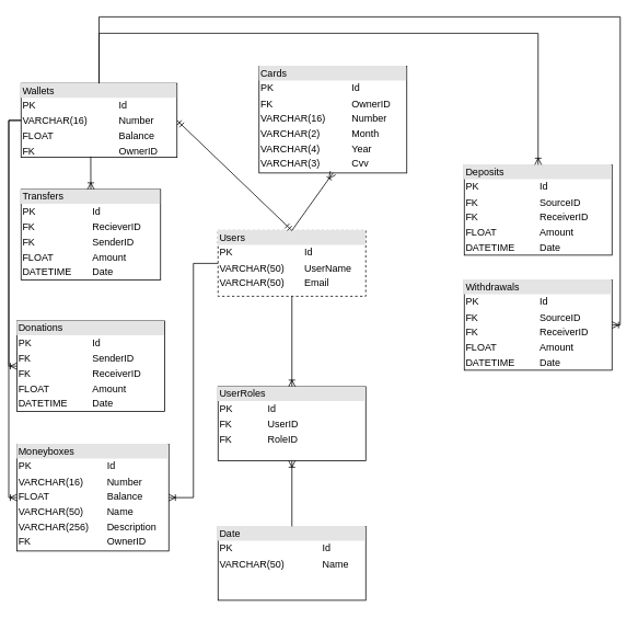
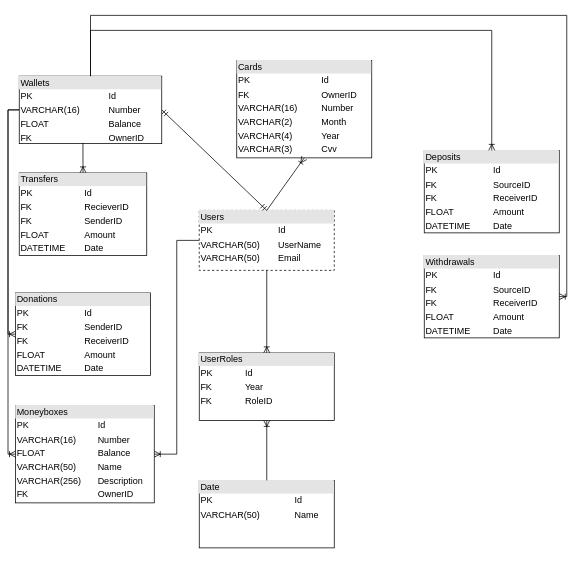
  <mxCell id="0" />
  <mxCell id="1" parent="0" />
  <mxCell id="2" value="&lt;div style=&quot;box-sizing: border-box ; width: 100% ; background: #e4e4e4 ; padding: 2px&quot;&gt;Users&lt;br&gt;&lt;/div&gt;&lt;table style=&quot;width: 100% ; font-size: 1em&quot; cellspacing=&quot;0&quot; cellpadding=&quot;2&quot;&gt;&lt;tbody&gt;&lt;tr&gt;&lt;td&gt;PK&lt;/td&gt;&lt;td&gt;Id&lt;br&gt;&lt;/td&gt;&lt;/tr&gt;&lt;tr&gt;&lt;td&gt;VARCHAR(50)&lt;br&gt;&lt;/td&gt;&lt;td&gt;UserName&lt;/td&gt;&lt;/tr&gt;&lt;tr&gt;&lt;td&gt;VARCHAR(50)&lt;br&gt;&lt;/td&gt;&lt;td&gt;Email&lt;/td&gt;&lt;/tr&gt;&lt;/tbody&gt;&lt;/table&gt;" style="verticalAlign=top;align=left;overflow=fill;html=1;dashed=1;" vertex="1" parent="1"><mxGeometry x="265" y="280" width="180" height="80" as="geometry" /></mxCell>
  <mxCell id="3" value="&lt;div style=&quot;box-sizing: border-box ; width: 100% ; background: #e4e4e4 ; padding: 2px&quot;&gt;Cards&lt;br&gt;&lt;/div&gt;&lt;table style=&quot;width: 100% ; font-size: 1em&quot; cellspacing=&quot;0&quot; cellpadding=&quot;2&quot;&gt;&lt;tbody&gt;&lt;tr&gt;&lt;td&gt;PK&lt;/td&gt;&lt;td&gt;Id&lt;/td&gt;&lt;/tr&gt;&lt;tr&gt;&lt;td&gt;FK&lt;/td&gt;&lt;td&gt;OwnerID&lt;br&gt;&lt;/td&gt;&lt;/tr&gt;&lt;tr&gt;&lt;td&gt;VARCHAR(16)&lt;/td&gt;&lt;td&gt;Number&lt;/td&gt;&lt;/tr&gt;&lt;tr&gt;&lt;td&gt;VARCHAR(2)&lt;/td&gt;&lt;td&gt;Month&lt;br&gt;&lt;/td&gt;&lt;/tr&gt;&lt;tr&gt;&lt;td&gt;VARCHAR(4)&lt;/td&gt;&lt;td&gt;Year&lt;br&gt;&lt;/td&gt;&lt;/tr&gt;&lt;tr&gt;&lt;td&gt;VARCHAR(3)&lt;/td&gt;&lt;td&gt;Cvv&lt;br&gt;&lt;/td&gt;&lt;/tr&gt;&lt;/tbody&gt;&lt;/table&gt;" style="verticalAlign=top;align=left;overflow=fill;html=1;" vertex="1" parent="1"><mxGeometry x="315" y="80" width="180" height="130" as="geometry" /></mxCell>
  <mxCell id="4" value="&lt;div style=&quot;box-sizing: border-box ; width: 100% ; background: #e4e4e4 ; padding: 2px&quot;&gt;Wallets&lt;/div&gt;&lt;table style=&quot;width: 100% ; font-size: 1em&quot; cellspacing=&quot;0&quot; cellpadding=&quot;2&quot;&gt;&lt;tbody&gt;&lt;tr&gt;&lt;td&gt;PK&lt;/td&gt;&lt;td&gt;Id&lt;/td&gt;&lt;/tr&gt;&lt;tr&gt;&lt;td&gt;VARCHAR(16)&lt;/td&gt;&lt;td&gt;Number&lt;/td&gt;&lt;/tr&gt;&lt;tr&gt;&lt;td&gt;FLOAT&lt;br&gt;&lt;/td&gt;&lt;td&gt;Balance&lt;/td&gt;&lt;/tr&gt;&lt;tr&gt;&lt;td&gt;FK&lt;br&gt;&lt;/td&gt;&lt;td&gt;OwnerID&lt;br&gt;&lt;/td&gt;&lt;/tr&gt;&lt;tr&gt;&lt;td&gt;&lt;br&gt;&lt;/td&gt;&lt;td&gt;&lt;br&gt;&lt;/td&gt;&lt;/tr&gt;&lt;tr&gt;&lt;td&gt;&lt;br&gt;&lt;/td&gt;&lt;td&gt;&lt;br&gt;&lt;/td&gt;&lt;/tr&gt;&lt;tr&gt;&lt;td&gt;&lt;br&gt;&lt;/td&gt;&lt;td&gt;&lt;br&gt;&lt;/td&gt;&lt;/tr&gt;&lt;tr&gt;&lt;td&gt;&lt;br&gt;&lt;/td&gt;&lt;td&gt;&lt;br&gt;&lt;/td&gt;&lt;/tr&gt;&lt;/tbody&gt;&lt;/table&gt;" style="verticalAlign=top;align=left;overflow=fill;html=1;" vertex="1" parent="1"><mxGeometry x="25" y="101" width="190" height="90" as="geometry" /></mxCell>
  <mxCell id="5" value="&lt;div style=&quot;box-sizing: border-box ; width: 100% ; background: #e4e4e4 ; padding: 2px&quot;&gt;Transfers&lt;/div&gt;&lt;table style=&quot;width: 100% ; font-size: 1em&quot; cellspacing=&quot;0&quot; cellpadding=&quot;2&quot;&gt;&lt;tbody&gt;&lt;tr&gt;&lt;td&gt;PK&lt;/td&gt;&lt;td&gt;Id&lt;/td&gt;&lt;/tr&gt;&lt;tr&gt;&lt;td&gt;FK&lt;/td&gt;&lt;td&gt;RecieverID&lt;br&gt;&lt;/td&gt;&lt;/tr&gt;&lt;tr&gt;&lt;td&gt;FK&lt;br&gt;&lt;/td&gt;&lt;td&gt;SenderID&lt;/td&gt;&lt;/tr&gt;&lt;tr&gt;&lt;td&gt;FLOAT&lt;br&gt;&lt;/td&gt;&lt;td&gt;Amount&lt;br&gt;&lt;/td&gt;&lt;/tr&gt;&lt;tr&gt;&lt;td&gt;DATETIME&lt;br&gt;&lt;/td&gt;&lt;td&gt;Date&lt;br&gt;&lt;/td&gt;&lt;/tr&gt;&lt;/tbody&gt;&lt;/table&gt;" style="verticalAlign=top;align=left;overflow=fill;html=1;" vertex="1" parent="1"><mxGeometry x="25" y="230" width="170" height="110" as="geometry" /></mxCell>
  <mxCell id="6" value="&lt;div style=&quot;box-sizing: border-box ; width: 100% ; background: #e4e4e4 ; padding: 2px&quot;&gt;Deposits&lt;/div&gt;&lt;table style=&quot;width: 100% ; font-size: 1em&quot; cellspacing=&quot;0&quot; cellpadding=&quot;2&quot;&gt;&lt;tbody&gt;&lt;tr&gt;&lt;td&gt;PK&lt;/td&gt;&lt;td&gt;Id&lt;/td&gt;&lt;/tr&gt;&lt;tr&gt;&lt;td&gt;FK&lt;/td&gt;&lt;td&gt;SourceID&lt;/td&gt;&lt;/tr&gt;&lt;tr&gt;&lt;td&gt;FK&lt;br&gt;&lt;/td&gt;&lt;td&gt;ReceiverID&lt;/td&gt;&lt;/tr&gt;&lt;tr&gt;&lt;td&gt;FLOAT&lt;br&gt;&lt;/td&gt;&lt;td&gt;Amount&lt;br&gt;&lt;/td&gt;&lt;/tr&gt;&lt;tr&gt;&lt;td&gt;DATETIME&lt;br&gt;&lt;/td&gt;&lt;td&gt;Date&lt;br&gt;&lt;/td&gt;&lt;/tr&gt;&lt;/tbody&gt;&lt;/table&gt;" style="verticalAlign=top;align=left;overflow=fill;html=1;" vertex="1" parent="1"><mxGeometry x="565" y="200" width="180" height="110" as="geometry" /></mxCell>
  <mxCell id="7" value="&lt;div style=&quot;box-sizing: border-box ; width: 100% ; background: #e4e4e4 ; padding: 2px&quot;&gt;Withdrawals&lt;br&gt;&lt;/div&gt;&lt;table style=&quot;width: 100% ; font-size: 1em&quot; cellspacing=&quot;0&quot; cellpadding=&quot;2&quot;&gt;&lt;tbody&gt;&lt;tr&gt;&lt;td&gt;PK&lt;/td&gt;&lt;td&gt;Id&lt;/td&gt;&lt;/tr&gt;&lt;tr&gt;&lt;td&gt;FK&lt;/td&gt;&lt;td&gt;SourceID&lt;/td&gt;&lt;/tr&gt;&lt;tr&gt;&lt;td&gt;FK&lt;br&gt;&lt;/td&gt;&lt;td&gt;ReceiverID&lt;/td&gt;&lt;/tr&gt;&lt;tr&gt;&lt;td&gt;FLOAT&lt;br&gt;&lt;/td&gt;&lt;td&gt;Amount&lt;br&gt;&lt;/td&gt;&lt;/tr&gt;&lt;tr&gt;&lt;td&gt;DATETIME&lt;br&gt;&lt;/td&gt;&lt;td&gt;Date&lt;br&gt;&lt;/td&gt;&lt;/tr&gt;&lt;/tbody&gt;&lt;/table&gt;" style="verticalAlign=top;align=left;overflow=fill;html=1;" vertex="1" parent="1"><mxGeometry x="565" y="340" width="180" height="110" as="geometry" /></mxCell>
  <mxCell id="8" value="&lt;div style=&quot;box-sizing: border-box ; width: 100% ; background: #e4e4e4 ; padding: 2px&quot;&gt;Donations&lt;br&gt;&lt;/div&gt;&lt;table style=&quot;width: 100% ; font-size: 1em&quot; cellspacing=&quot;0&quot; cellpadding=&quot;2&quot;&gt;&lt;tbody&gt;&lt;tr&gt;&lt;td&gt;PK&lt;/td&gt;&lt;td&gt;Id&lt;/td&gt;&lt;/tr&gt;&lt;tr&gt;&lt;td&gt;FK&lt;/td&gt;&lt;td&gt;SenderID&lt;/td&gt;&lt;/tr&gt;&lt;tr&gt;&lt;td&gt;FK&lt;br&gt;&lt;/td&gt;&lt;td&gt;ReceiverID&lt;/td&gt;&lt;/tr&gt;&lt;tr&gt;&lt;td&gt;FLOAT&lt;br&gt;&lt;/td&gt;&lt;td&gt;Amount&lt;br&gt;&lt;/td&gt;&lt;/tr&gt;&lt;tr&gt;&lt;td&gt;DATETIME&lt;br&gt;&lt;/td&gt;&lt;td&gt;Date&lt;br&gt;&lt;/td&gt;&lt;/tr&gt;&lt;/tbody&gt;&lt;/table&gt;" style="verticalAlign=top;align=left;overflow=fill;html=1;" vertex="1" parent="1"><mxGeometry x="20" y="390" width="180" height="110" as="geometry" /></mxCell>
  <mxCell id="9" value="&lt;div style=&quot;box-sizing: border-box ; width: 100% ; background: #e4e4e4 ; padding: 2px&quot;&gt;Moneyboxes&lt;br&gt;&lt;/div&gt;&lt;table style=&quot;width: 100% ; font-size: 1em&quot; cellspacing=&quot;0&quot; cellpadding=&quot;2&quot;&gt;&lt;tbody&gt;&lt;tr&gt;&lt;td&gt;PK&lt;/td&gt;&lt;td&gt;Id&lt;/td&gt;&lt;/tr&gt;&lt;tr&gt;&lt;td&gt;VARCHAR(16)&lt;/td&gt;&lt;td&gt;Number&lt;/td&gt;&lt;/tr&gt;&lt;tr&gt;&lt;td&gt;FLOAT&lt;br&gt;&lt;/td&gt;&lt;td&gt;Balance&lt;/td&gt;&lt;/tr&gt;&lt;tr&gt;&lt;td&gt;VARCHAR(50)&lt;br&gt;&lt;/td&gt;&lt;td&gt;Name&lt;br&gt;&lt;/td&gt;&lt;/tr&gt;&lt;tr&gt;&lt;td&gt;VARCHAR(256)&lt;br&gt;&lt;/td&gt;&lt;td&gt;Description&lt;br&gt;&lt;/td&gt;&lt;/tr&gt;&lt;tr&gt;&lt;td&gt;FK&lt;br&gt;&lt;/td&gt;&lt;td&gt;OwnerID&lt;br&gt;&lt;/td&gt;&lt;/tr&gt;&lt;tr&gt;&lt;td&gt;&lt;br&gt;&lt;/td&gt;&lt;td&gt;&lt;br&gt;&lt;/td&gt;&lt;/tr&gt;&lt;tr&gt;&lt;td&gt;&lt;br&gt;&lt;/td&gt;&lt;td&gt;&lt;br&gt;&lt;/td&gt;&lt;/tr&gt;&lt;tr&gt;&lt;td&gt;&lt;br&gt;&lt;/td&gt;&lt;td&gt;&lt;br&gt;&lt;/td&gt;&lt;/tr&gt;&lt;/tbody&gt;&lt;/table&gt;" style="verticalAlign=top;align=left;overflow=fill;html=1;" vertex="1" parent="1"><mxGeometry x="20" y="540" width="185" height="130" as="geometry" /></mxCell>
  <mxCell id="10" value="&lt;div style=&quot;box-sizing: border-box ; width: 100% ; background: #e4e4e4 ; padding: 2px&quot;&gt;Date&lt;/div&gt;&lt;table style=&quot;width: 100% ; font-size: 1em&quot; cellspacing=&quot;0&quot; cellpadding=&quot;2&quot;&gt;&lt;tbody&gt;&lt;tr&gt;&lt;td&gt;PK&lt;/td&gt;&lt;td&gt;Id&lt;/td&gt;&lt;/tr&gt;&lt;tr&gt;&lt;td&gt;VARCHAR(50)&lt;/td&gt;&lt;td&gt;Name&lt;/td&gt;&lt;/tr&gt;&lt;tr&gt;&lt;td&gt;&lt;br&gt;&lt;/td&gt;&lt;td&gt;&lt;br&gt;&lt;/td&gt;&lt;/tr&gt;&lt;/tbody&gt;&lt;/table&gt;" style="verticalAlign=top;align=left;overflow=fill;html=1;" vertex="1" parent="1"><mxGeometry x="265" y="640" width="180" height="90" as="geometry" /></mxCell>
- <mxCell id="11" value="&lt;div style=&quot;box-sizing: border-box ; width: 100% ; background: #e4e4e4 ; padding: 2px&quot;&gt;UserRoles&lt;/div&gt;&lt;table style=&quot;width: 100% ; font-size: 1em&quot; cellspacing=&quot;0&quot; cellpadding=&quot;2&quot;&gt;&lt;tbody&gt;&lt;tr&gt;&lt;td&gt;PK&lt;/td&gt;&lt;td&gt;Id&lt;/td&gt;&lt;/tr&gt;&lt;tr&gt;&lt;td&gt;FK&lt;br&gt;&lt;/td&gt;&lt;td&gt;UserID&lt;/td&gt;&lt;/tr&gt;&lt;tr&gt;&lt;td&gt;FK&lt;br&gt;&lt;/td&gt;&lt;td&gt;RoleID&lt;/td&gt;&lt;/tr&gt;&lt;/tbody&gt;&lt;/table&gt;" style="verticalAlign=top;align=left;overflow=fill;html=1;" vertex="1" parent="1"><mxGeometry x="265" y="470" width="180" height="90" as="geometry" /></mxCell>
+ <mxCell id="11" value="&lt;div style=&quot;box-sizing: border-box ; width: 100% ; background: #e4e4e4 ; padding: 2px&quot;&gt;UserRoles&lt;/div&gt;&lt;table style=&quot;width: 100% ; font-size: 1em&quot; cellspacing=&quot;0&quot; cellpadding=&quot;2&quot;&gt;&lt;tbody&gt;&lt;tr&gt;&lt;td&gt;PK&lt;/td&gt;&lt;td&gt;Id&lt;/td&gt;&lt;/tr&gt;&lt;tr&gt;&lt;td&gt;FK&lt;br&gt;&lt;/td&gt;&lt;td&gt;Year&lt;/td&gt;&lt;/tr&gt;&lt;tr&gt;&lt;td&gt;FK&lt;br&gt;&lt;/td&gt;&lt;td&gt;RoleID&lt;/td&gt;&lt;/tr&gt;&lt;/tbody&gt;&lt;/table&gt;" style="verticalAlign=top;align=left;overflow=fill;html=1;" vertex="1" parent="1"><mxGeometry x="265" y="470" width="180" height="90" as="geometry" /></mxCell>
  <mxCell id="12" value="" style="fontSize=12;html=1;endArrow=ERoneToMany;rounded=0;strokeColor=default;entryX=0.5;entryY=0;entryDx=0;entryDy=0;exitX=0.5;exitY=1;exitDx=0;exitDy=0;" edge="1" parent="1" source="2" target="11"><mxGeometry width="100" height="100" relative="1" as="geometry"><mxPoint x="325" y="490" as="sourcePoint" /><mxPoint x="425" y="430" as="targetPoint" /></mxGeometry></mxCell>
  <mxCell id="13" value="" style="fontSize=12;html=1;endArrow=ERoneToMany;rounded=0;strokeColor=default;entryX=0.5;entryY=1;entryDx=0;entryDy=0;exitX=0.5;exitY=0;exitDx=0;exitDy=0;" edge="1" parent="1" source="10" target="11"><mxGeometry width="100" height="100" relative="1" as="geometry"><mxPoint x="325" y="490" as="sourcePoint" /><mxPoint x="425" y="390" as="targetPoint" /></mxGeometry></mxCell>
  <mxCell id="14" value="" style="fontSize=12;html=1;endArrow=ERmandOne;startArrow=ERmandOne;rounded=0;strokeColor=default;exitX=1;exitY=0.5;exitDx=0;exitDy=0;entryX=0.5;entryY=0;entryDx=0;entryDy=0;" edge="1" parent="1" source="4" target="2"><mxGeometry width="100" height="100" relative="1" as="geometry"><mxPoint x="325" y="400" as="sourcePoint" /><mxPoint x="425" y="300" as="targetPoint" /></mxGeometry></mxCell>
  <mxCell id="15" value="" style="fontSize=12;html=1;endArrow=ERoneToMany;rounded=0;strokeColor=default;exitX=0.5;exitY=0;exitDx=0;exitDy=0;entryX=0.5;entryY=1;entryDx=0;entryDy=0;" edge="1" parent="1" source="2" target="3"><mxGeometry width="100" height="100" relative="1" as="geometry"><mxPoint x="325" y="400" as="sourcePoint" /><mxPoint x="425" y="300" as="targetPoint" /></mxGeometry></mxCell>
  <mxCell id="16" value="" style="fontSize=12;html=1;endArrow=ERoneToMany;rounded=0;strokeColor=default;exitX=0.447;exitY=0.989;exitDx=0;exitDy=0;exitPerimeter=0;entryX=0.5;entryY=0;entryDx=0;entryDy=0;" edge="1" parent="1" source="4" target="5"><mxGeometry width="100" height="100" relative="1" as="geometry"><mxPoint x="325" y="400" as="sourcePoint" /><mxPoint x="425" y="300" as="targetPoint" /></mxGeometry></mxCell>
  <mxCell id="17" value="" style="edgeStyle=orthogonalEdgeStyle;fontSize=12;html=1;endArrow=ERoneToMany;rounded=0;strokeColor=default;entryX=0;entryY=0.5;entryDx=0;entryDy=0;exitX=0;exitY=0.5;exitDx=0;exitDy=0;" edge="1" parent="1" source="4" target="8"><mxGeometry width="100" height="100" relative="1" as="geometry"><mxPoint x="-45" y="130" as="sourcePoint" /><mxPoint x="425" y="300" as="targetPoint" /></mxGeometry></mxCell>
  <mxCell id="18" value="" style="fontSize=12;html=1;endArrow=ERoneToMany;rounded=0;strokeColor=default;exitX=0;exitY=0.5;exitDx=0;exitDy=0;edgeStyle=orthogonalEdgeStyle;entryX=0;entryY=0.5;entryDx=0;entryDy=0;" edge="1" parent="1" source="4" target="9"><mxGeometry width="100" height="100" relative="1" as="geometry"><mxPoint x="325" y="400" as="sourcePoint" /><mxPoint x="-5" y="605" as="targetPoint" /></mxGeometry></mxCell>
  <mxCell id="19" value="" style="fontSize=12;html=1;endArrow=ERoneToMany;rounded=0;strokeColor=default;entryX=0.5;entryY=0;entryDx=0;entryDy=0;exitX=0.5;exitY=0;exitDx=0;exitDy=0;edgeStyle=orthogonalEdgeStyle;" edge="1" parent="1" source="4" target="6"><mxGeometry width="100" height="100" relative="1" as="geometry"><mxPoint x="325" y="400" as="sourcePoint" /><mxPoint x="425" y="300" as="targetPoint" /><Array as="points"><mxPoint x="120" y="40" /><mxPoint x="655" y="40" /></Array></mxGeometry></mxCell>
  <mxCell id="20" value="" style="edgeStyle=orthogonalEdgeStyle;fontSize=12;html=1;endArrow=ERoneToMany;rounded=0;strokeColor=default;entryX=1;entryY=0.5;entryDx=0;entryDy=0;exitX=0.5;exitY=0;exitDx=0;exitDy=0;" edge="1" parent="1" source="4" target="7"><mxGeometry width="100" height="100" relative="1" as="geometry"><mxPoint x="325" y="400" as="sourcePoint" /><mxPoint x="425" y="300" as="targetPoint" /><Array as="points"><mxPoint x="120" y="20" /><mxPoint x="755" y="20" /><mxPoint x="755" y="395" /></Array></mxGeometry></mxCell>
  <mxCell id="21" value="" style="edgeStyle=entityRelationEdgeStyle;fontSize=12;html=1;endArrow=ERoneToMany;rounded=0;strokeColor=default;exitX=0;exitY=0.5;exitDx=0;exitDy=0;entryX=1;entryY=0.5;entryDx=0;entryDy=0;" edge="1" parent="1" source="2" target="9"><mxGeometry width="100" height="100" relative="1" as="geometry"><mxPoint x="325" y="460" as="sourcePoint" /><mxPoint x="425" y="360" as="targetPoint" /></mxGeometry></mxCell>
